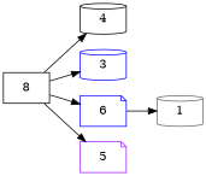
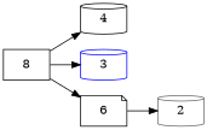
  digraph {
    fontname="DejaVu Serif"
    rankdir=LR
    node [color=black fontname="DejaVu Serif" level=2 shape=cylinder]
    edge [fontname="DejaVu Serif"]
    n1 [label=8 level=1 shape=box]
    n2 [label=4]
    n3 [color=blue label=3]
-   n4 [color=blue label=6 shape=note]
-   n5 [color=purple label=5 shape=note]
-   n6 [color=gray40 label=1]
+   n4 [label=6 shape=note]
+   n6 [color=gray40 label=2]
    n1 -> n2
    n1 -> n3
    n1 -> n4
-   n1 -> n5
    n4 -> n6
  }
